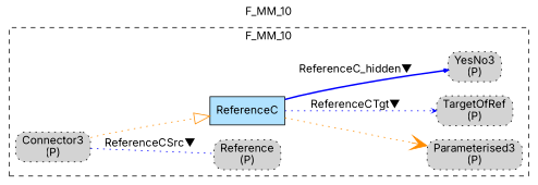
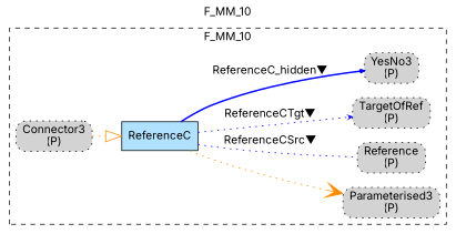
  digraph {
    fontname=Inter
    label=F_MM_10
    labelfontsize=12
    labelloc=tl
    rankdir=LR
    node [fillcolor=lightgray fontname=Inter shape=box style="rounded,filled,dotted"]
    edge [arrowhead=vee arrowsize=2.0 color=blue fontname=Inter style=dotted]
    n1 [label=<Connector3<br/>(P)>]
    n2 [label=<Parameterised3<br/>(P)>]
    n3 [label=<Reference<br/>(P)>]
    n4 [label=<TargetOfRef<br/>(P)>]
    n5 [fillcolor=lightskyblue1 label=ReferenceC shape=record style=filled]
    n6 [label=<YesNo3<br/>(P)>]
    subgraph cluster_1 {
      style=dashed
      n1
      n2
      n3
      n4
      n5
      n6
    }
    n1 -> n5 [arrowhead=onormal color=darkorange]
    n5 -> n2 [color=darkorange]
-   n1 -> n3 [dir=none label="ReferenceCSrc▼" arrowhead="" arrowsize=""]
+   n5 -> n3 [dir=none label="ReferenceCSrc▼" arrowhead="" arrowsize=""]
    n5 -> n4 [arrowsize=.5 label="ReferenceCTgt▼"]
    n5 -> n6 [arrowsize=.5 label="ReferenceC_hidden▼" style=bold]
  }
